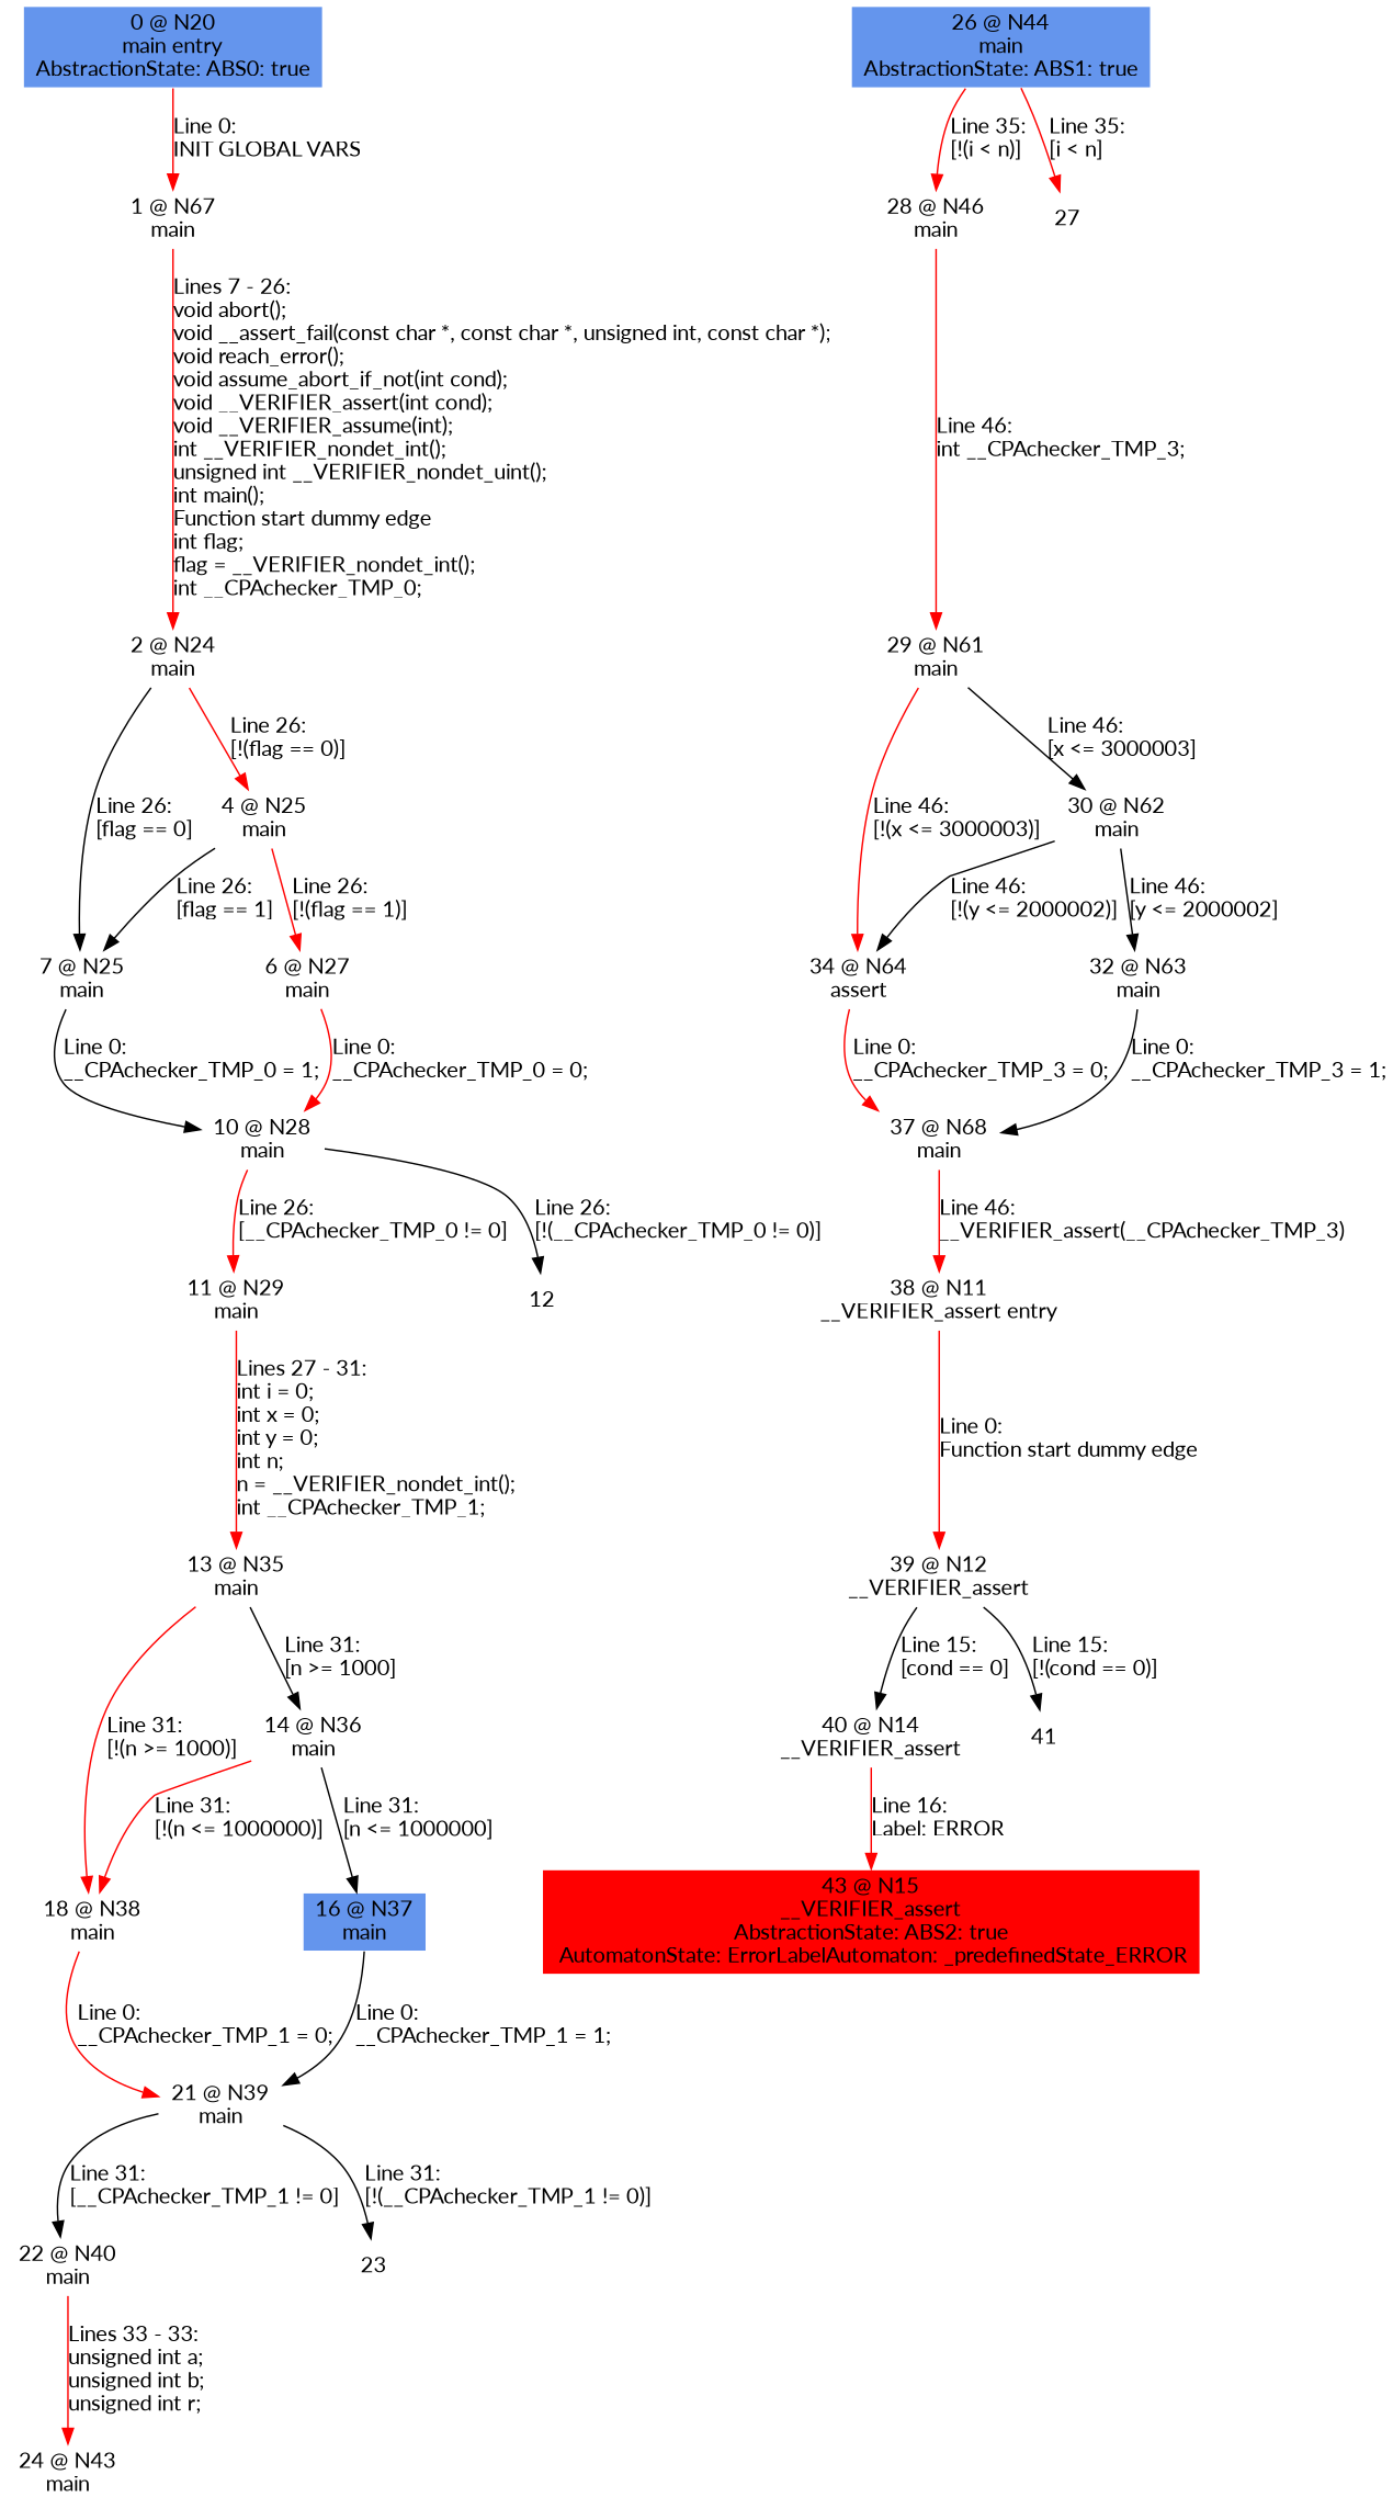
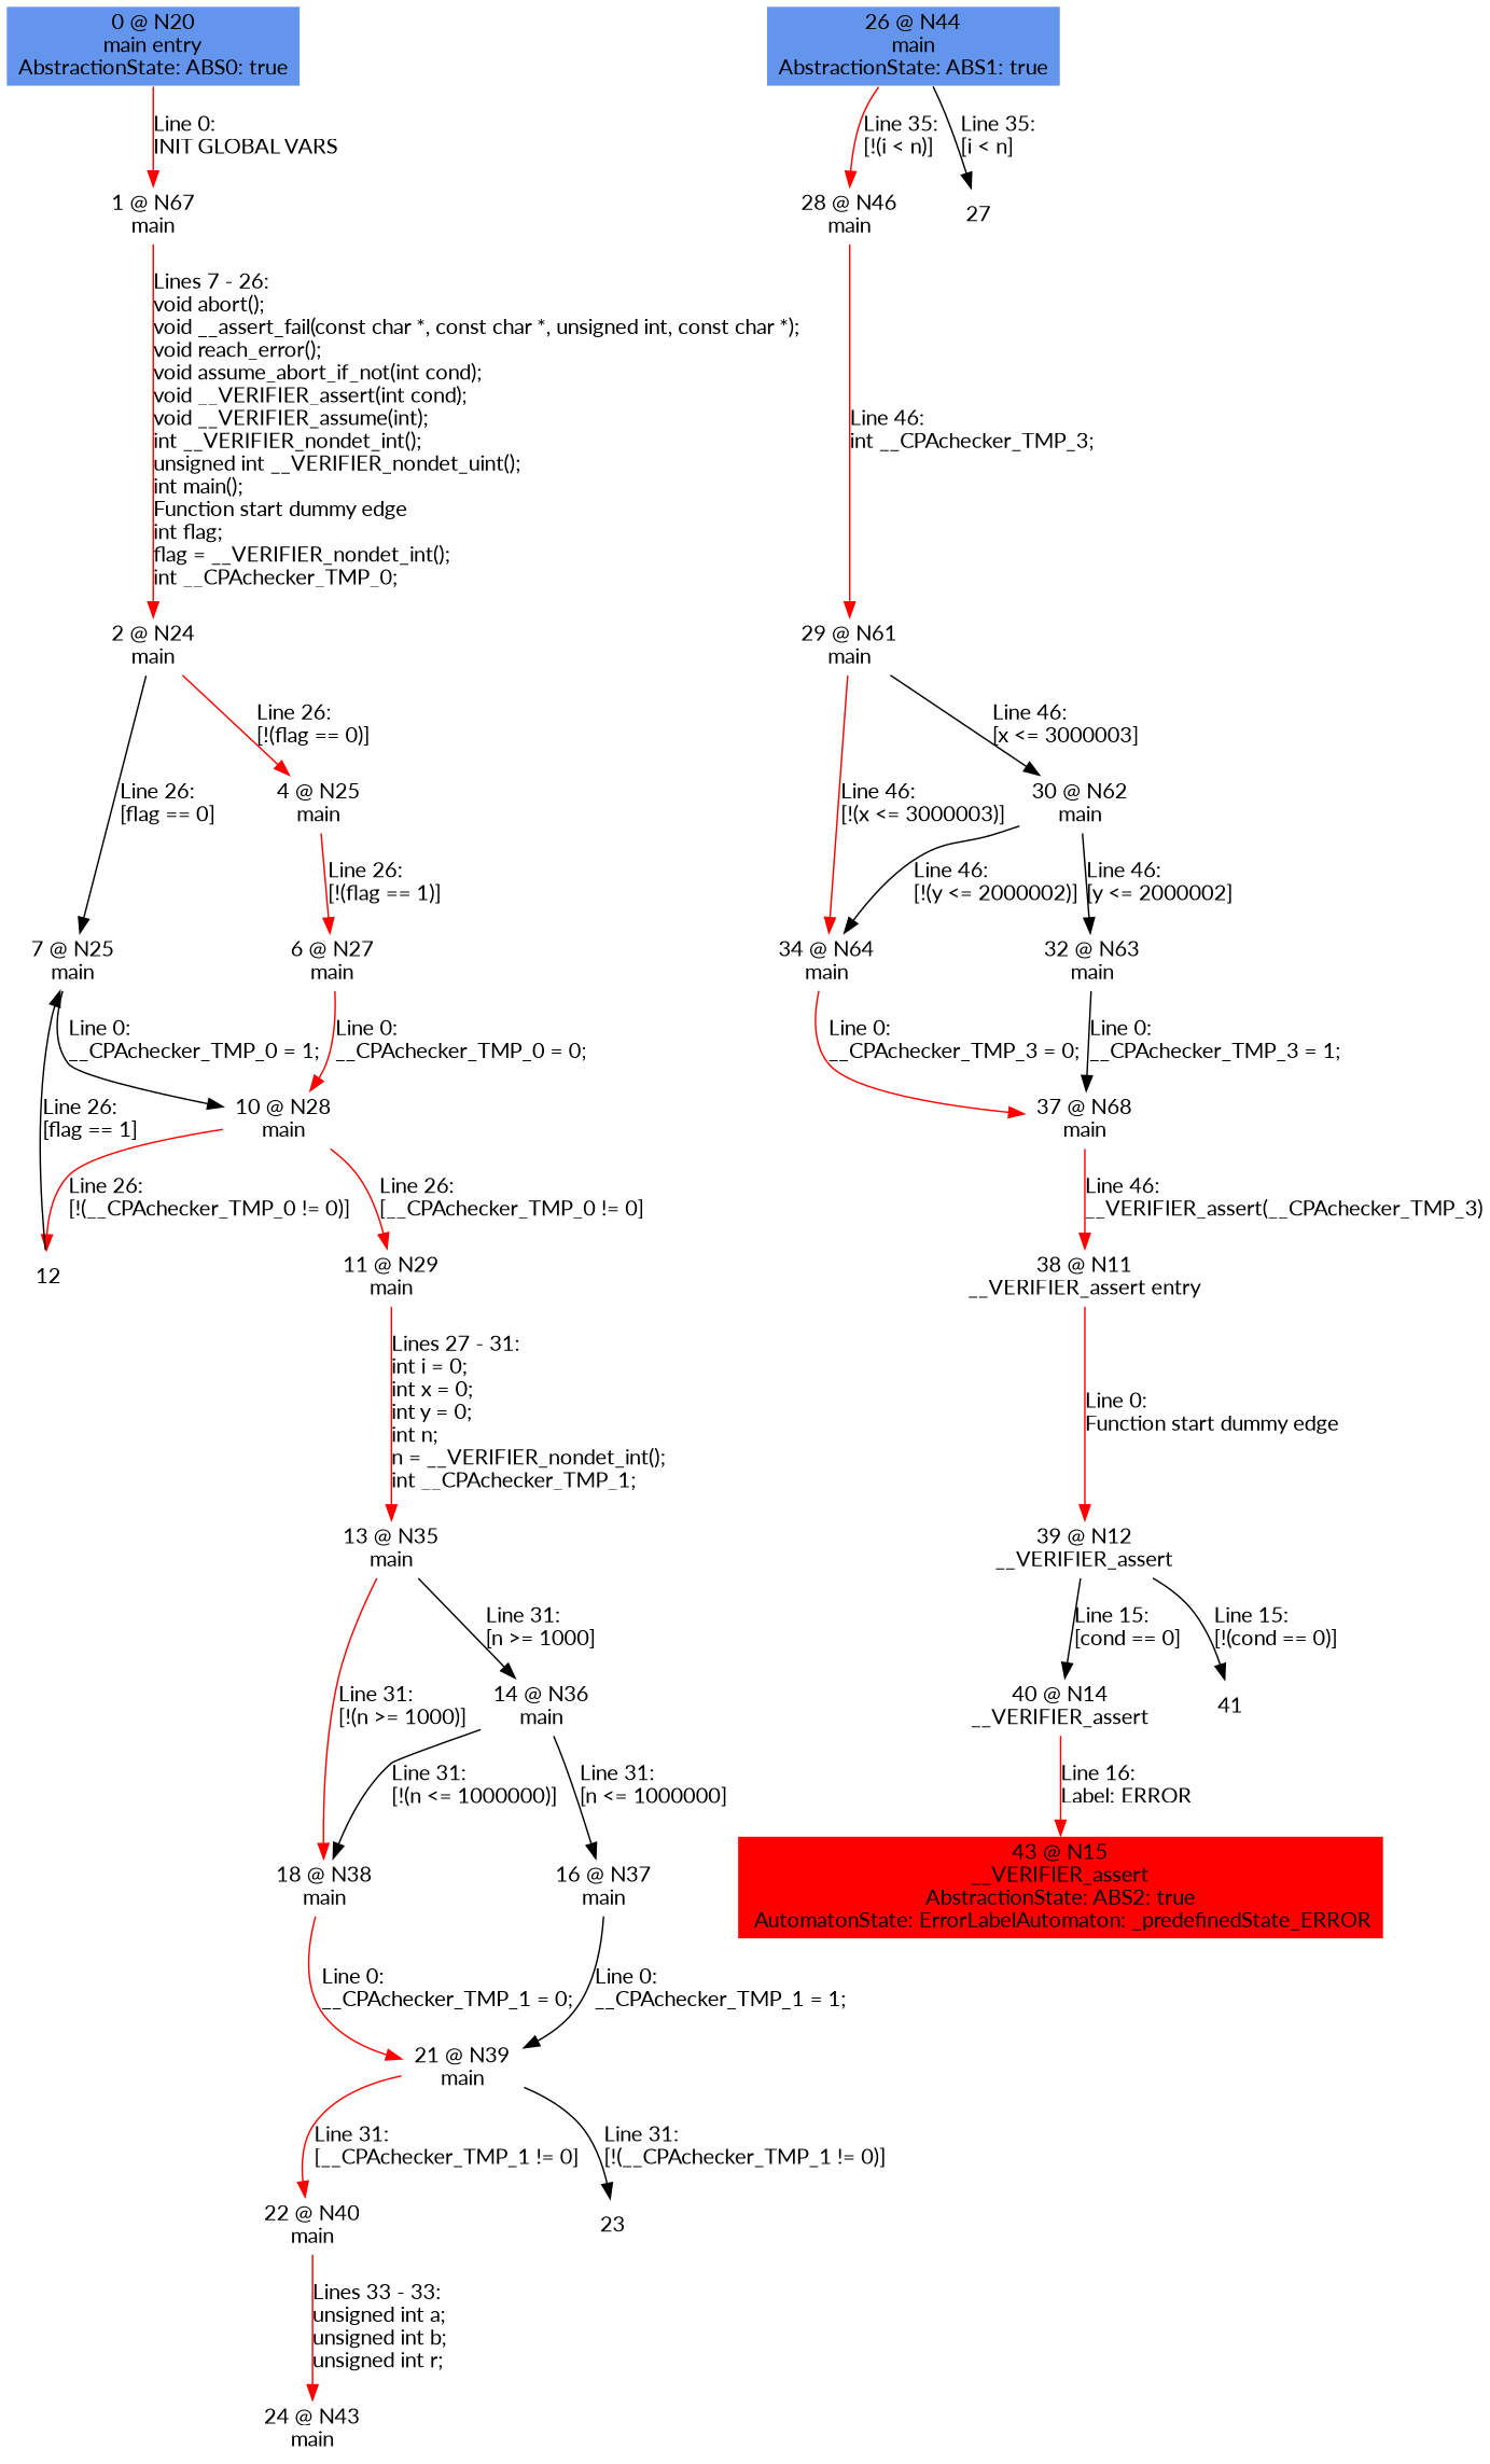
  digraph {
    fontname=Lato
    node [color=white fontname=Lato shape=box style=filled]
    edge [color=red fontname=Lato]
    n1 [fillcolor=cornflowerblue label="0 @ N20\nmain entry\nAbstractionState: ABS0: true\n"]
    n2 [label="1 @ N67\nmain\n"]
    n3 [label="2 @ N24\nmain\n"]
    n4 [label="7 @ N25\nmain\n"]
    n5 [label="4 @ N25\nmain\n"]
    n6 [label="10 @ N28\nmain\n"]
    n7 [label="6 @ N27\nmain\n"]
    n8 [label="11 @ N29\nmain\n"]
    12
    n10 [label="13 @ N35\nmain\n"]
    n11 [label="18 @ N38\nmain\n"]
    n12 [label="14 @ N36\nmain\n"]
    n13 [label="21 @ N39\nmain\n"]
-   n14 [label="16 @ N37\nmain\n" fillcolor=cornflowerblue]
+   n14 [label="16 @ N37\nmain\n"]
    n15 [label="22 @ N40\nmain\n"]
    23
    n17 [label="24 @ N43\nmain\n"]
    n18 [fillcolor=cornflowerblue label="26 @ N44\nmain\nAbstractionState: ABS1: true\n"]
    n19 [label="28 @ N46\nmain\n"]
    27
    n21 [label="29 @ N61\nmain\n"]
-   n22 [label="34 @ N64\nassert\n"]
+   n22 [label="34 @ N64\nmain\n"]
    n23 [label="30 @ N62\nmain\n"]
    n24 [label="37 @ N68\nmain\n"]
    n25 [label="32 @ N63\nmain\n"]
    n26 [label="38 @ N11\n__VERIFIER_assert entry\n"]
    n27 [label="39 @ N12\n__VERIFIER_assert\n"]
    n28 [label="40 @ N14\n__VERIFIER_assert\n"]
    41
    n30 [fillcolor=red label="43 @ N15\n__VERIFIER_assert\nAbstractionState: ABS2: true\n AutomatonState: ErrorLabelAutomaton: _predefinedState_ERROR\n"]
    n1 -> n2 [label="Line 0: \lINIT GLOBAL VARS\l"]
    n2 -> n3 [label="Lines 7 - 26: \lvoid abort();\lvoid __assert_fail(const char *, const char *, unsigned int, const char *);\lvoid reach_error();\lvoid assume_abort_if_not(int cond);\lvoid __VERIFIER_assert(int cond);\lvoid __VERIFIER_assume(int);\lint __VERIFIER_nondet_int();\lunsigned int __VERIFIER_nondet_uint();\lint main();\lFunction start dummy edge\lint flag;\lflag = __VERIFIER_nondet_int();\lint __CPAchecker_TMP_0;\l"]
    n3 -> n4 [label="Line 26: \l[flag == 0]\l" color=""]
    n3 -> n5 [label="Line 26: \l[!(flag == 0)]\l"]
    n4 -> n6 [label="Line 0: \l__CPAchecker_TMP_0 = 1;\l" color=""]
-   n5 -> n4 [label="Line 26: \l[flag == 1]\l" color=""]
+   12 -> n4 [label="Line 26: \l[flag == 1]\l" color=""]
    n5 -> n7 [label="Line 26: \l[!(flag == 1)]\l"]
    n6 -> n8 [label="Line 26: \l[__CPAchecker_TMP_0 != 0]\l"]
-   n6 -> 12 [label="Line 26: \l[!(__CPAchecker_TMP_0 != 0)]\l" color=""]
+   n6 -> 12 [label="Line 26: \l[!(__CPAchecker_TMP_0 != 0)]\l"]
    n7 -> n6 [label="Line 0: \l__CPAchecker_TMP_0 = 0;\l"]
    n8 -> n10 [label="Lines 27 - 31: \lint i = 0;\lint x = 0;\lint y = 0;\lint n;\ln = __VERIFIER_nondet_int();\lint __CPAchecker_TMP_1;\l"]
    n10 -> n11 [label="Line 31: \l[!(n >= 1000)]\l"]
    n10 -> n12 [label="Line 31: \l[n >= 1000]\l" color=""]
    n11 -> n13 [label="Line 0: \l__CPAchecker_TMP_1 = 0;\l"]
-   n12 -> n11 [label="Line 31: \l[!(n <= 1000000)]\l"]
+   n12 -> n11 [label="Line 31: \l[!(n <= 1000000)]\l" color=""]
    n12 -> n14 [label="Line 31: \l[n <= 1000000]\l" color=""]
-   n13 -> n15 [color=black label="Line 31: \l[__CPAchecker_TMP_1 != 0]\l"]
+   n13 -> n15 [label="Line 31: \l[__CPAchecker_TMP_1 != 0]\l"]
    n13 -> 23 [label="Line 31: \l[!(__CPAchecker_TMP_1 != 0)]\l" color=""]
    n14 -> n13 [label="Line 0: \l__CPAchecker_TMP_1 = 1;\l" color=""]
    n15 -> n17 [label="Lines 33 - 33: \lunsigned int a;\lunsigned int b;\lunsigned int r;\l"]
    n18 -> n19 [label="Line 35: \l[!(i < n)]\l"]
-   n18 -> 27 [label="Line 35: \l[i < n]\l"]
+   n18 -> 27 [label="Line 35: \l[i < n]\l" color=""]
    n19 -> n21 [label="Line 46: \lint __CPAchecker_TMP_3;\l"]
    n21 -> n22 [label="Line 46: \l[!(x <= 3000003)]\l"]
    n21 -> n23 [label="Line 46: \l[x <= 3000003]\l" color=""]
    n22 -> n24 [label="Line 0: \l__CPAchecker_TMP_3 = 0;\l"]
    n23 -> n22 [label="Line 46: \l[!(y <= 2000002)]\l" color=""]
    n23 -> n25 [label="Line 46: \l[y <= 2000002]\l" color=""]
    n24 -> n26 [label="Line 46: \l__VERIFIER_assert(__CPAchecker_TMP_3)\l"]
    n25 -> n24 [label="Line 0: \l__CPAchecker_TMP_3 = 1;\l" color=""]
    n26 -> n27 [label="Line 0: \lFunction start dummy edge\l"]
    n27 -> n28 [color=black label="Line 15: \l[cond == 0]\l"]
    n27 -> 41 [label="Line 15: \l[!(cond == 0)]\l" color=""]
    n28 -> n30 [label="Line 16: \lLabel: ERROR\l"]
  }
